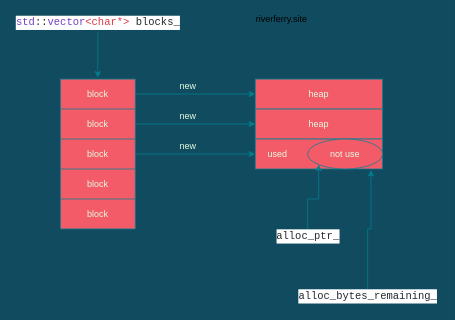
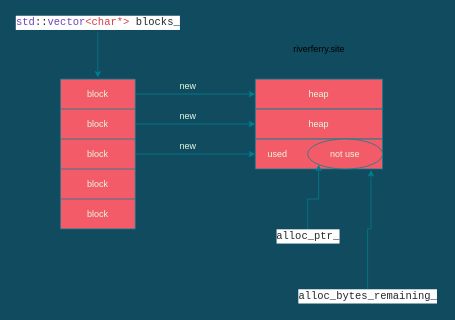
  <mxCell id="0" />
  <mxCell id="1" parent="0" />
  <mxCell id="2" value="" style="shape=table;startSize=0;container=1;collapsible=0;childLayout=tableLayout;fillColor=#F45B69;strokeColor=#028090;fontColor=#E4FDE1;" vertex="1" parent="1"><mxGeometry x="80" y="105" width="100" height="200" as="geometry" /></mxCell>
  <mxCell id="3" value="" style="shape=partialRectangle;collapsible=0;dropTarget=0;pointerEvents=0;fillColor=none;top=0;left=0;bottom=0;right=0;points=[[0,0.5],[1,0.5]];portConstraint=eastwest;strokeColor=#028090;fontColor=#E4FDE1;" vertex="1" parent="2"><mxGeometry width="100" height="40" as="geometry" /></mxCell>
  <mxCell id="4" value="block" style="shape=partialRectangle;html=1;whiteSpace=wrap;connectable=0;overflow=hidden;fillColor=none;top=0;left=0;bottom=0;right=0;pointerEvents=1;strokeColor=#028090;fontColor=#E4FDE1;" vertex="1" parent="3"><mxGeometry width="100" height="40" as="geometry"><mxRectangle width="100" height="40" as="alternateBounds" /></mxGeometry></mxCell>
  <mxCell id="5" value="" style="shape=partialRectangle;collapsible=0;dropTarget=0;pointerEvents=0;fillColor=none;top=0;left=0;bottom=0;right=0;points=[[0,0.5],[1,0.5]];portConstraint=eastwest;strokeColor=#028090;fontColor=#E4FDE1;" vertex="1" parent="2"><mxGeometry y="40" width="100" height="40" as="geometry" /></mxCell>
  <mxCell id="6" value="block" style="shape=partialRectangle;html=1;whiteSpace=wrap;connectable=0;overflow=hidden;fillColor=none;top=0;left=0;bottom=0;right=0;pointerEvents=1;strokeColor=#028090;fontColor=#E4FDE1;" vertex="1" parent="5"><mxGeometry width="100" height="40" as="geometry"><mxRectangle width="100" height="40" as="alternateBounds" /></mxGeometry></mxCell>
  <mxCell id="7" value="" style="shape=partialRectangle;collapsible=0;dropTarget=0;pointerEvents=0;fillColor=none;top=0;left=0;bottom=0;right=0;points=[[0,0.5],[1,0.5]];portConstraint=eastwest;strokeColor=#028090;fontColor=#E4FDE1;" vertex="1" parent="2"><mxGeometry y="80" width="100" height="40" as="geometry" /></mxCell>
  <mxCell id="8" value="block" style="shape=partialRectangle;html=1;whiteSpace=wrap;connectable=0;overflow=hidden;fillColor=none;top=0;left=0;bottom=0;right=0;pointerEvents=1;strokeColor=#028090;fontColor=#E4FDE1;" vertex="1" parent="7"><mxGeometry width="100" height="40" as="geometry"><mxRectangle width="100" height="40" as="alternateBounds" /></mxGeometry></mxCell>
  <mxCell id="9" value="" style="shape=partialRectangle;collapsible=0;dropTarget=0;pointerEvents=0;fillColor=none;top=0;left=0;bottom=0;right=0;points=[[0,0.5],[1,0.5]];portConstraint=eastwest;strokeColor=#028090;fontColor=#E4FDE1;" vertex="1" parent="2"><mxGeometry y="120" width="100" height="40" as="geometry" /></mxCell>
  <mxCell id="10" value="block" style="shape=partialRectangle;html=1;whiteSpace=wrap;connectable=0;overflow=hidden;fillColor=none;top=0;left=0;bottom=0;right=0;pointerEvents=1;strokeColor=#028090;fontColor=#E4FDE1;" vertex="1" parent="9"><mxGeometry width="100" height="40" as="geometry"><mxRectangle width="100" height="40" as="alternateBounds" /></mxGeometry></mxCell>
  <mxCell id="11" value="" style="shape=partialRectangle;collapsible=0;dropTarget=0;pointerEvents=0;fillColor=none;top=0;left=0;bottom=0;right=0;points=[[0,0.5],[1,0.5]];portConstraint=eastwest;strokeColor=#028090;fontColor=#E4FDE1;" vertex="1" parent="2"><mxGeometry y="160" width="100" height="40" as="geometry" /></mxCell>
  <mxCell id="12" value="block" style="shape=partialRectangle;html=1;whiteSpace=wrap;connectable=0;overflow=hidden;fillColor=none;top=0;left=0;bottom=0;right=0;pointerEvents=1;strokeColor=#028090;fontColor=#E4FDE1;" vertex="1" parent="11"><mxGeometry width="100" height="40" as="geometry"><mxRectangle width="100" height="40" as="alternateBounds" /></mxGeometry></mxCell>
  <mxCell id="13" value="heap" style="rounded=0;whiteSpace=wrap;html=1;fillColor=#F45B69;strokeColor=#028090;fontColor=#E4FDE1;" vertex="1" parent="1"><mxGeometry x="340" y="105" width="170" height="40" as="geometry" /></mxCell>
  <mxCell id="14" value="heap" style="rounded=0;whiteSpace=wrap;html=1;fillColor=#F45B69;strokeColor=#028090;fontColor=#E4FDE1;" vertex="1" parent="1"><mxGeometry x="340" y="145" width="170" height="40" as="geometry" /></mxCell>
  <mxCell id="15" value="used&amp;nbsp; &amp;nbsp; &amp;nbsp; &amp;nbsp; &amp;nbsp; &amp;nbsp; &amp;nbsp; &amp;nbsp; &amp;nbsp; &amp;nbsp; &amp;nbsp; &amp;nbsp; &amp;nbsp; &amp;nbsp; &amp;nbsp; &amp;nbsp; &amp;nbsp;" style="rounded=0;whiteSpace=wrap;html=1;fillColor=#F45B69;strokeColor=#028090;fontColor=#E4FDE1;" vertex="1" parent="1"><mxGeometry x="340" y="185" width="170" height="40" as="geometry" /></mxCell>
  <mxCell id="16" value="not use" style="ellipse;whiteSpace=wrap;html=1;fillColor=#F45B69;strokeColor=#028090;fontColor=#E4FDE1;" vertex="1" parent="1"><mxGeometry x="410" y="185" width="100" height="40" as="geometry" /></mxCell>
  <mxCell id="17" style="edgeStyle=orthogonalEdgeStyle;rounded=0;orthogonalLoop=1;jettySize=auto;html=1;entryX=0;entryY=0.5;entryDx=0;entryDy=0;labelBackgroundColor=#114B5F;strokeColor=#028090;fontColor=#E4FDE1;" edge="1" parent="1" source="3" target="13"><mxGeometry relative="1" as="geometry" /></mxCell>
  <mxCell id="18" style="edgeStyle=orthogonalEdgeStyle;rounded=0;orthogonalLoop=1;jettySize=auto;html=1;entryX=0;entryY=0.5;entryDx=0;entryDy=0;labelBackgroundColor=#114B5F;strokeColor=#028090;fontColor=#E4FDE1;" edge="1" parent="1" source="5" target="14"><mxGeometry relative="1" as="geometry" /></mxCell>
  <mxCell id="19" style="edgeStyle=orthogonalEdgeStyle;rounded=0;orthogonalLoop=1;jettySize=auto;html=1;entryX=0;entryY=0.5;entryDx=0;entryDy=0;labelBackgroundColor=#114B5F;strokeColor=#028090;fontColor=#E4FDE1;" edge="1" parent="1" source="7" target="15"><mxGeometry relative="1" as="geometry" /></mxCell>
  <mxCell id="20" style="edgeStyle=orthogonalEdgeStyle;rounded=0;orthogonalLoop=1;jettySize=auto;html=1;entryX=0;entryY=1;entryDx=0;entryDy=0;labelBackgroundColor=#114B5F;strokeColor=#028090;fontColor=#E4FDE1;" edge="1" parent="1" source="21" target="16"><mxGeometry relative="1" as="geometry" /></mxCell>
  <mxCell id="21" value="&lt;div style=&quot;color: rgb(36 , 41 , 46) ; background-color: rgb(255 , 255 , 255) ; font-family: &amp;#34;consolas&amp;#34; , &amp;#34;courier new&amp;#34; , monospace ; font-size: 14px ; line-height: 19px&quot;&gt;alloc_ptr_&lt;/div&gt;" style="text;html=1;align=center;verticalAlign=middle;resizable=0;points=[];autosize=1;fontColor=#E4FDE1;" vertex="1" parent="1"><mxGeometry x="365" y="305" width="90" height="20" as="geometry" /></mxCell>
  <mxCell id="22" style="edgeStyle=orthogonalEdgeStyle;rounded=0;orthogonalLoop=1;jettySize=auto;html=1;entryX=0.844;entryY=1.035;entryDx=0;entryDy=0;entryPerimeter=0;labelBackgroundColor=#114B5F;strokeColor=#028090;fontColor=#E4FDE1;" edge="1" parent="1" source="23" target="16"><mxGeometry relative="1" as="geometry" /></mxCell>
  <mxCell id="23" value="&lt;div style=&quot;color: rgb(36 , 41 , 46) ; background-color: rgb(255 , 255 , 255) ; font-family: &amp;#34;consolas&amp;#34; , &amp;#34;courier new&amp;#34; , monospace ; font-size: 14px ; line-height: 19px&quot;&gt;alloc_bytes_remaining_&lt;/div&gt;" style="text;html=1;align=center;verticalAlign=middle;resizable=0;points=[];autosize=1;fontColor=#E4FDE1;" vertex="1" parent="1"><mxGeometry x="395" y="385" width="190" height="20" as="geometry" /></mxCell>
  <mxCell id="24" style="edgeStyle=orthogonalEdgeStyle;rounded=0;orthogonalLoop=1;jettySize=auto;html=1;labelBackgroundColor=#114B5F;strokeColor=#028090;fontColor=#E4FDE1;" edge="1" parent="1"><mxGeometry relative="1" as="geometry"><mxPoint x="130" y="103" as="targetPoint" /><mxPoint x="130" y="43" as="sourcePoint" /></mxGeometry></mxCell>
  <mxCell id="25" value="&lt;div style=&quot;color: rgb(36 , 41 , 46) ; background-color: rgb(255 , 255 , 255) ; font-family: &amp;#34;consolas&amp;#34; , &amp;#34;courier new&amp;#34; , monospace ; font-size: 14px ; line-height: 19px&quot;&gt;&lt;span style=&quot;color: #6f42c1&quot;&gt;std&lt;/span&gt;::&lt;span style=&quot;color: #6f42c1&quot;&gt;vector&lt;/span&gt;&lt;span style=&quot;color: #d73a49&quot;&gt;&amp;lt;char*&amp;gt;&lt;/span&gt;&amp;nbsp;blocks_&lt;/div&gt;" style="text;html=1;align=center;verticalAlign=middle;resizable=0;points=[];autosize=1;fontColor=#E4FDE1;" vertex="1" parent="1"><mxGeometry x="20" y="20" width="220" height="20" as="geometry" /></mxCell>
  <mxCell id="26" value="new" style="text;html=1;align=center;verticalAlign=middle;resizable=0;points=[];autosize=1;fontColor=#E4FDE1;" vertex="1" parent="1"><mxGeometry x="230" y="105" width="40" height="20" as="geometry" /></mxCell>
  <mxCell id="27" value="new" style="text;html=1;align=center;verticalAlign=middle;resizable=0;points=[];autosize=1;fontColor=#E4FDE1;" vertex="1" parent="1"><mxGeometry x="230" y="145" width="40" height="20" as="geometry" /></mxCell>
  <mxCell id="28" value="new" style="text;html=1;align=center;verticalAlign=middle;resizable=0;points=[];autosize=1;fontColor=#E4FDE1;" vertex="1" parent="1"><mxGeometry x="230" y="185" width="40" height="20" as="geometry" /></mxCell>
- <mxCell id="29" value="riverferry.site" style="text;html=1;align=center;verticalAlign=middle;resizable=0;points=[];autosize=1;" vertex="1" parent="1"><mxGeometry x="335" y="15" width="80" height="20" as="geometry" /></mxCell>
+ <mxCell id="29" value="riverferry.site" style="text;html=1;align=center;verticalAlign=middle;resizable=0;points=[];autosize=1;" vertex="1" parent="1"><mxGeometry x="385" y="55" width="80" height="20" as="geometry" /></mxCell>
